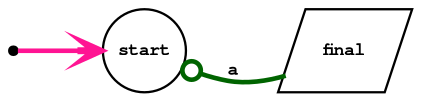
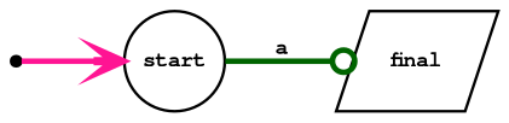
  digraph {
    rankdir=LR
    node [fixedsize=true fontname="Courier Bold" fontsize=8]
    edge [fontname="Courier Bold" fontsize=8 style=bold]
    n1 [shape=point]
    n2 [label=start shape=circle]
    n3 [label=final shape=parallelogram]
    n1 -> n2 [arrowhead=vee color=deeppink]
-   n3 -> n2 [arrowhead=odot label=a color=darkgreen]
+   n2 -> n3 [arrowhead=odot label=a color=darkgreen]
  }
